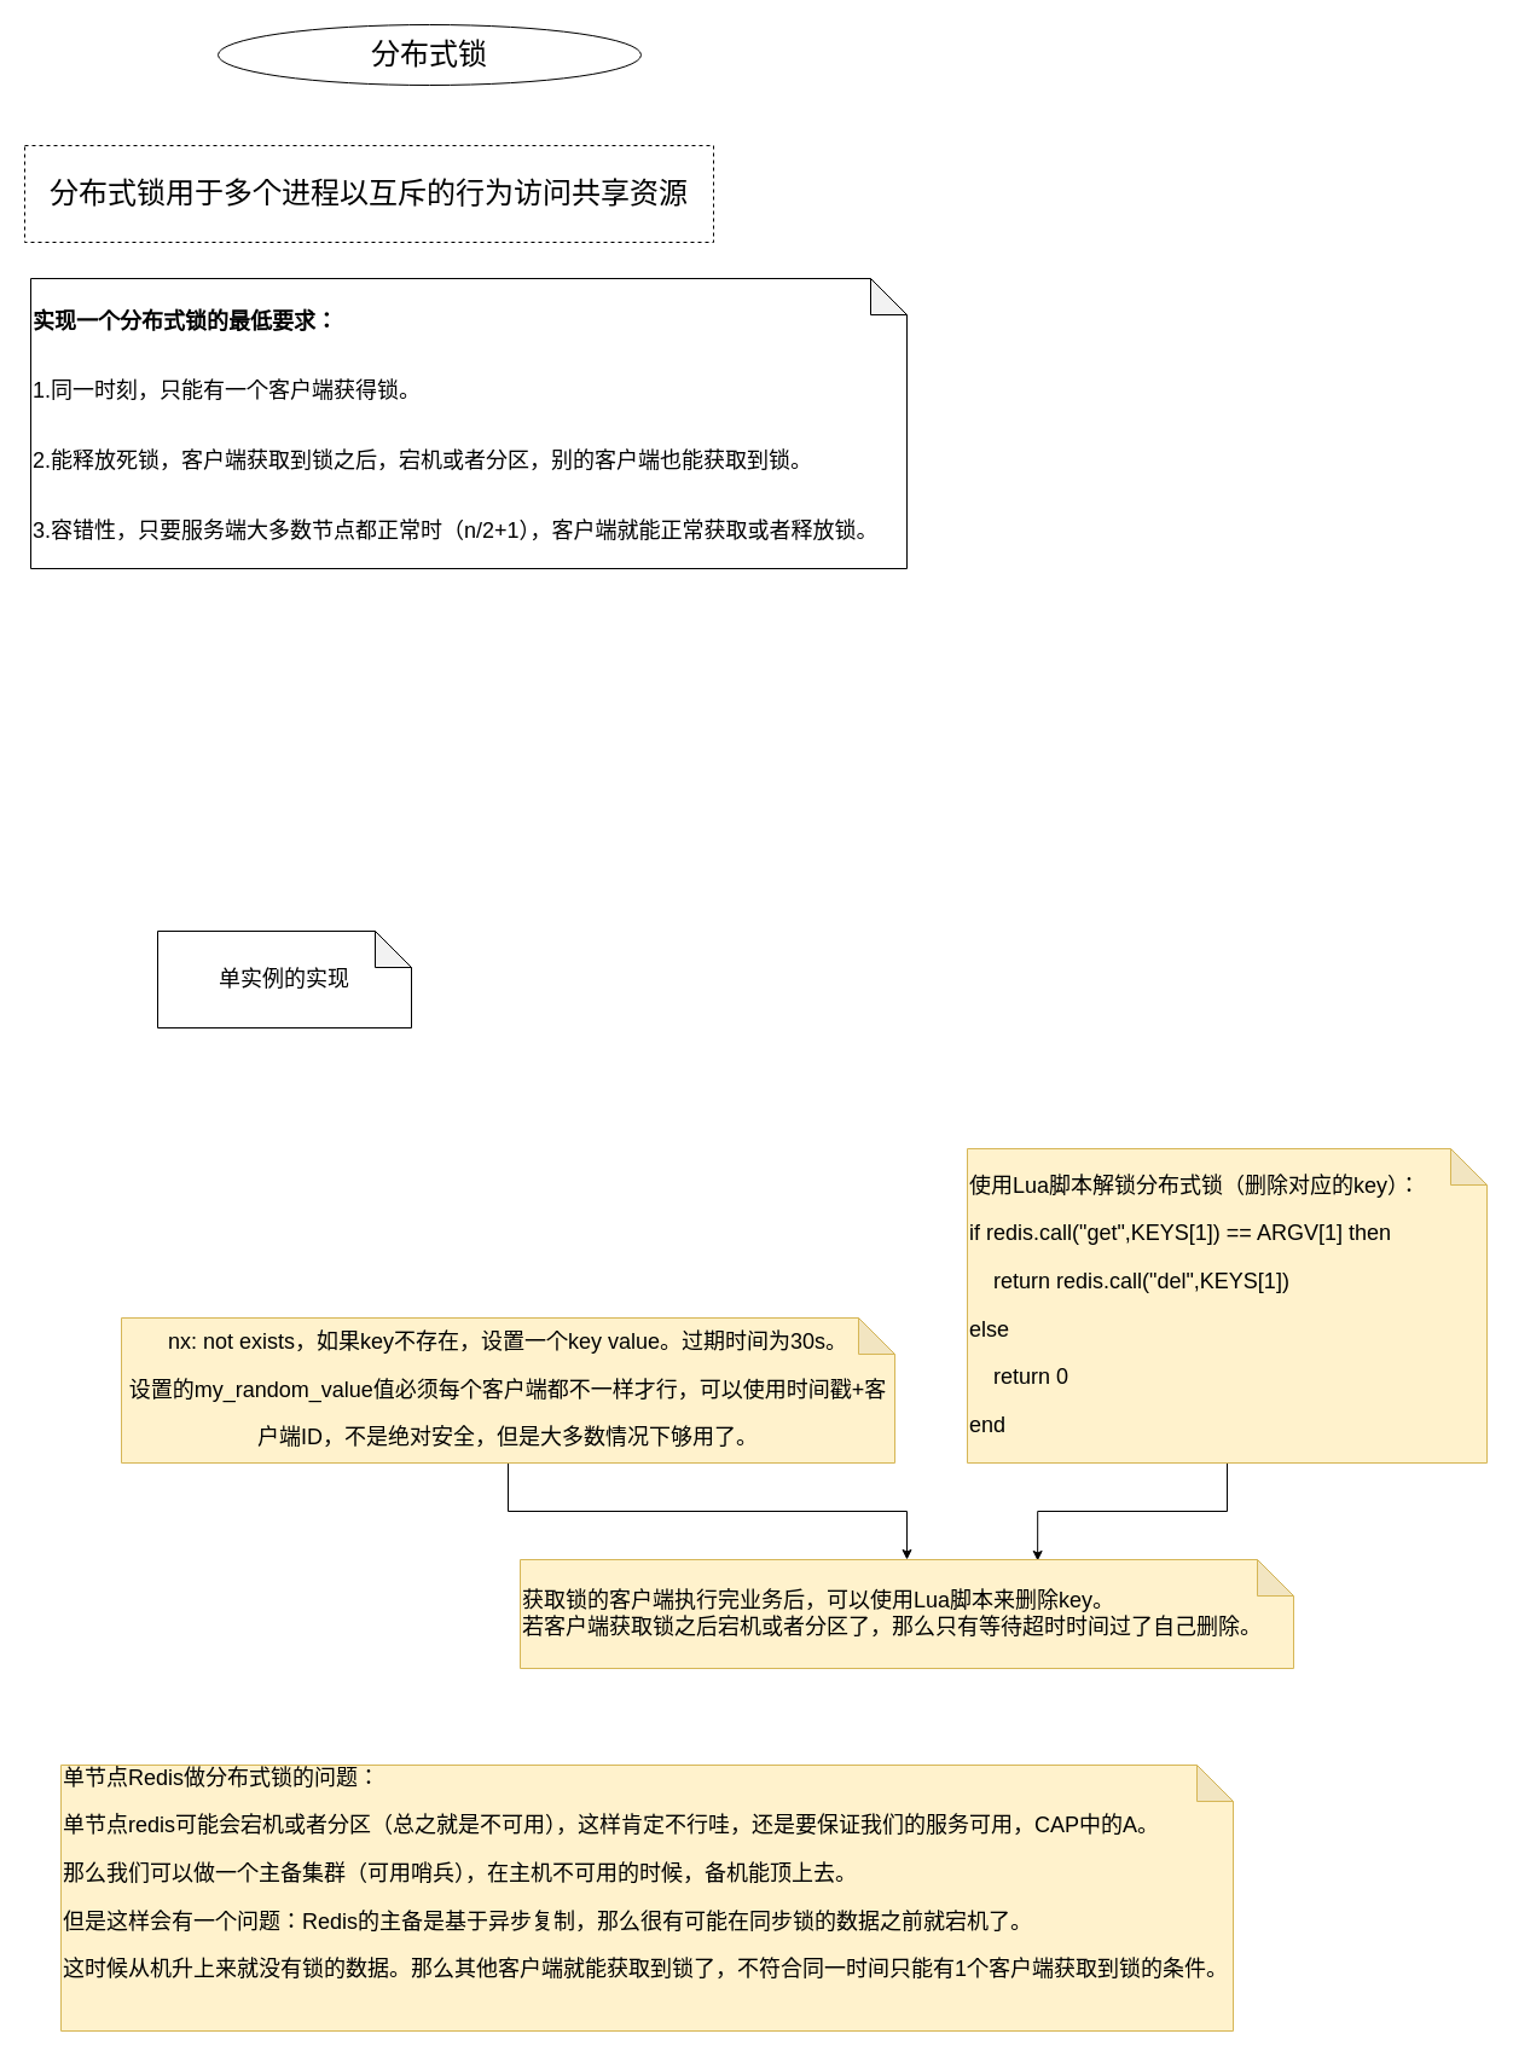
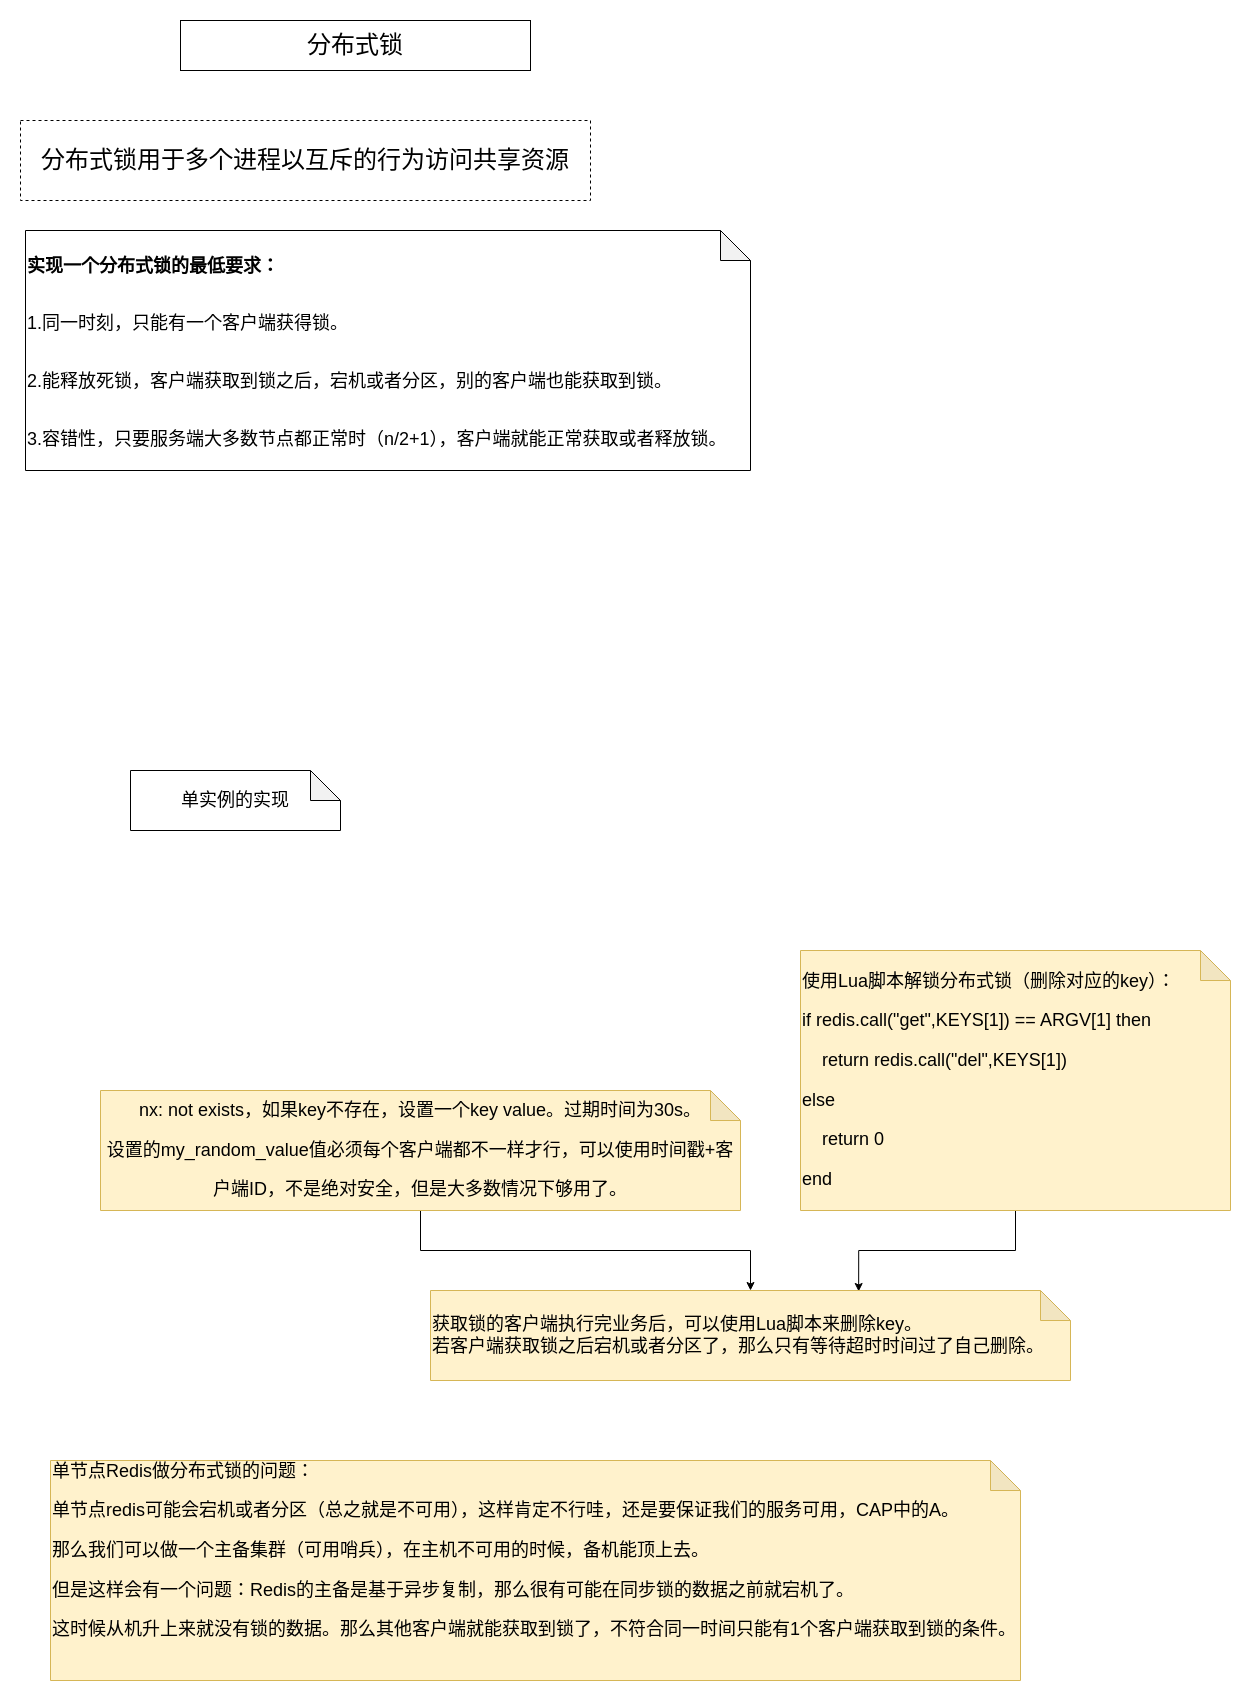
  <mxCell id="0" />
  <mxCell id="1" parent="0" />
- <mxCell id="2" value="&lt;font style=&quot;font-size: 24px;&quot;&gt;分布式锁&lt;/font&gt;" style="ellipse;whiteSpace=wrap;html=1;" parent="1" vertex="1"><mxGeometry x="180" y="20" width="350" height="50" as="geometry" /></mxCell>
+ <mxCell id="2" value="&lt;font style=&quot;font-size: 24px;&quot;&gt;分布式锁&lt;/font&gt;" style="rounded=0;whiteSpace=wrap;html=1;" parent="1" vertex="1"><mxGeometry x="180" y="20" width="350" height="50" as="geometry" /></mxCell>
  <mxCell id="3" value="分布式锁用于多个进程以互斥的行为访问共享资源" style="rounded=0;whiteSpace=wrap;html=1;fontSize=24;dashed=1;" parent="1" vertex="1"><mxGeometry x="20" y="120" width="570" height="80" as="geometry" /></mxCell>
  <mxCell id="4" value="&lt;font style=&quot;font-size: 18px;&quot;&gt;&lt;b&gt;实现一个分布式锁的最低要求：&lt;/b&gt;&lt;br&gt;&lt;br&gt;1.同一时刻，只能有一个客户端获得锁。&lt;br&gt;&lt;br&gt;2.能释放死锁，客户端获取到锁之后，宕机或者分区，别的客户端也能获取到锁。&lt;br&gt;&lt;br&gt;3.容错性，只要服务端大多数节点都正常时（n/2+1），客户端就能正常获取或者释放锁。&lt;br&gt;&lt;/font&gt;" style="shape=note;whiteSpace=wrap;html=1;backgroundOutline=1;darkOpacity=0.05;fontSize=24;align=left;" parent="1" vertex="1"><mxGeometry x="25" y="230" width="725" height="240" as="geometry" /></mxCell>
- <mxCell id="5" value="单实例的实现" style="shape=note;whiteSpace=wrap;html=1;backgroundOutline=1;darkOpacity=0.05;fontSize=18;" parent="1" vertex="1"><mxGeometry x="130" y="770" width="210" height="80" as="geometry" /></mxCell>
+ <mxCell id="5" value="单实例的实现" style="shape=note;whiteSpace=wrap;html=1;backgroundOutline=1;darkOpacity=0.05;fontSize=18;" parent="1" vertex="1"><mxGeometry x="130" y="770" width="210" height="60" as="geometry" /></mxCell>
  <mxCell id="6" value="&lt;pre style=&quot;box-sizing: border-box; border-width: 0px; border-style: solid; border-color: rgb(229, 231, 235); --tw-translate-x:0; --tw-translate-y:0; --tw-rotate:0; --tw-skew-x:0; --tw-skew-y:0; --tw-scale-x:1; --tw-scale-y:1; --tw-pan-x: ; --tw-pan-y: ; --tw-pinch-zoom: ; --tw-scroll-snap-strictness:proximity; --tw-ordinal: ; --tw-slashed-zero: ; --tw-numeric-figure: ; --tw-numeric-spacing: ; --tw-numeric-fraction: ; --tw-ring-inset: ; --tw-ring-offset-width:0px; --tw-ring-offset-color:#fff; --tw-ring-color:rgb(59 130 246 / 0.5); --tw-ring-offset-shadow:0 0 #0000; --tw-ring-shadow:0 0 #0000; --tw-shadow:0 0 #0000; --tw-shadow-colored:0 0 #0000; --tw-blur: ; --tw-brightness: ; --tw-contrast: ; --tw-grayscale: ; --tw-hue-rotate: ; --tw-invert: ; --tw-saturate: ; --tw-sepia: ; --tw-drop-shadow: ; --tw-backdrop-blur: ; --tw-backdrop-brightness: ; --tw-backdrop-contrast: ; --tw-backdrop-grayscale: ; --tw-backdrop-hue-rotate: ; --tw-backdrop-invert: ; --tw-backdrop-opacity: ; --tw-backdrop-saturate: ; --tw-backdrop-sepia: ; margin-top: 1.714em; margin-bottom: 1.714em; overflow-x: auto; line-height: 1.714; padding: 1.25rem; border-radius: 0.5rem !important; --tw-bg-opacity:1  !important;&quot;&gt;&lt;br&gt;&lt;/pre&gt;" style="text;html=1;align=center;verticalAlign=middle;resizable=0;points=[];autosize=1;strokeColor=none;fillColor=none;fontSize=18;fontColor=#000000;" parent="1" vertex="1"><mxGeometry x="420" y="695" width="60" height="150" as="geometry" /></mxCell>
  <mxCell id="7" style="edgeStyle=orthogonalEdgeStyle;rounded=0;orthogonalLoop=1;jettySize=auto;html=1;fontSize=18;" edge="1" parent="1" source="8" target="12"><mxGeometry relative="1" as="geometry" /></mxCell>
  <mxCell id="8" value="&lt;div style=&quot;font-size: 18px; line-height: 220%;&quot;&gt;nx: not exists，如果key不存在，设置一个key value。过期时间为30s。&lt;/div&gt;&lt;div style=&quot;font-size: 18px; line-height: 220%;&quot;&gt;设置的my_random_value值必须每个客户端都不一样才行，可以使用时间戳+客户端ID，不是绝对安全，但是大多数情况下够用了。&lt;/div&gt;" style="shape=note;whiteSpace=wrap;html=1;backgroundOutline=1;darkOpacity=0.05;fillColor=#fff2cc;strokeColor=#d6b656;" vertex="1" parent="1"><mxGeometry x="100" y="1090" width="640" height="120" as="geometry" /></mxCell>
  <mxCell id="9" style="edgeStyle=orthogonalEdgeStyle;rounded=0;orthogonalLoop=1;jettySize=auto;html=1;entryX=0.669;entryY=0.011;entryDx=0;entryDy=0;entryPerimeter=0;fontSize=18;" edge="1" parent="1" source="10" target="12"><mxGeometry relative="1" as="geometry" /></mxCell>
  <mxCell id="10" value="&lt;div style=&quot;font-size: 18px; line-height: 220%;&quot;&gt;&lt;div style=&quot;line-height: 220%;&quot;&gt;使用Lua脚本解锁分布式锁（删除对应的key）：&lt;/div&gt;&lt;div style=&quot;line-height: 220%;&quot;&gt;if redis.call(&quot;get&quot;,KEYS[1]) == ARGV[1] then&lt;/div&gt;&lt;div style=&quot;line-height: 220%;&quot;&gt;&amp;nbsp; &amp;nbsp; return redis.call(&quot;del&quot;,KEYS[1])&lt;/div&gt;&lt;div style=&quot;line-height: 220%;&quot;&gt;else&lt;/div&gt;&lt;div style=&quot;line-height: 220%;&quot;&gt;&amp;nbsp; &amp;nbsp; return 0&lt;/div&gt;&lt;div style=&quot;line-height: 220%;&quot;&gt;end&lt;/div&gt;&lt;/div&gt;" style="shape=note;whiteSpace=wrap;html=1;backgroundOutline=1;darkOpacity=0.05;fillColor=#fff2cc;strokeColor=#d6b656;align=left;" vertex="1" parent="1"><mxGeometry x="800" y="950" width="430" height="260" as="geometry" /></mxCell>
  <mxCell id="11" value="&lt;div style=&quot;font-size: 18px; line-height: 220%;&quot;&gt;&lt;div style=&quot;line-height: 220%;&quot;&gt;&lt;span style=&quot;background-color: initial;&quot;&gt;单节点Redis做分布式锁的问题：&lt;/span&gt;&lt;br&gt;&lt;/div&gt;&lt;div style=&quot;line-height: 220%;&quot;&gt;&lt;span style=&quot;background-color: initial;&quot;&gt;单节点&lt;/span&gt;&lt;span style=&quot;background-color: initial;&quot;&gt;redis可能会宕机或者分区（总之就是不可用），这样肯定不行哇，还是要保证我们的服务可用，CAP中的A。&lt;/span&gt;&lt;/div&gt;&lt;div style=&quot;line-height: 220%;&quot;&gt;&lt;span style=&quot;background-color: initial;&quot;&gt;那么我们可以做一个主备集群（可用哨兵），在主机不可用的时候，备机能顶上去。&lt;/span&gt;&lt;/div&gt;&lt;div style=&quot;line-height: 220%;&quot;&gt;&lt;span style=&quot;background-color: initial;&quot;&gt;但是这样会有一个问题：Redis的主备是基于异步复制，那么很有可能在同步锁的数据之前就宕机了。&lt;/span&gt;&lt;/div&gt;&lt;div style=&quot;line-height: 220%;&quot;&gt;&lt;span style=&quot;background-color: initial;&quot;&gt;这时候从机升上来就没有锁的数据。那么其他客户端就能获取到锁了，不符合同一时间只能有1个客户端获取到锁的条件。&lt;/span&gt;&lt;/div&gt;&lt;div style=&quot;line-height: 220%;&quot;&gt;&lt;span style=&quot;background-color: initial;&quot;&gt;&lt;br&gt;&lt;/span&gt;&lt;/div&gt;&lt;/div&gt;" style="shape=note;whiteSpace=wrap;html=1;backgroundOutline=1;darkOpacity=0.05;fillColor=#fff2cc;strokeColor=#d6b656;align=left;" vertex="1" parent="1"><mxGeometry x="50" y="1460" width="970" height="220" as="geometry" /></mxCell>
  <mxCell id="12" value="&lt;span style=&quot;&quot;&gt;获取锁的客户端执行完业务后，可以使用Lua脚本来删除key。&lt;/span&gt;&lt;br style=&quot;&quot;&gt;&lt;span style=&quot;&quot;&gt;若客户端获取锁之后宕机或者分区了，那么只有等待超时时间过了自己删除。&lt;/span&gt;" style="shape=note;whiteSpace=wrap;html=1;backgroundOutline=1;darkOpacity=0.05;fontSize=18;align=left;fillColor=#fff2cc;strokeColor=#d6b656;" vertex="1" parent="1"><mxGeometry x="430" y="1290" width="640" height="90" as="geometry" /></mxCell>
